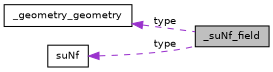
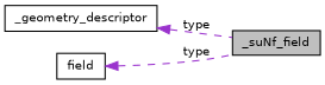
  digraph {
    rankdir=LR
    node [color=black fillcolor=white fontname=Helvetica fontsize=10 shape=record style=filled]
    edge [color=darkorchid3 dir=back fontname=Helvetica fontsize=10 labelfontname=Helvetica labelfontsize=10 style=dashed]
    n1 [fillcolor=grey75 fontcolor=black height=0.2 label=_suNf_field width=0.4]
-   n2 [height=0.2 label=_geometry_geometry width=0.4]
-   n3 [height=0.2 label=suNf width=0.4]
+   n2 [height=0.2 label=_geometry_descriptor width=0.4]
+   n3 [height=0.2 label=field width=0.4]
    n2 -> n1 [label=" type"]
    n3 -> n1 [label=" type"]
  }
